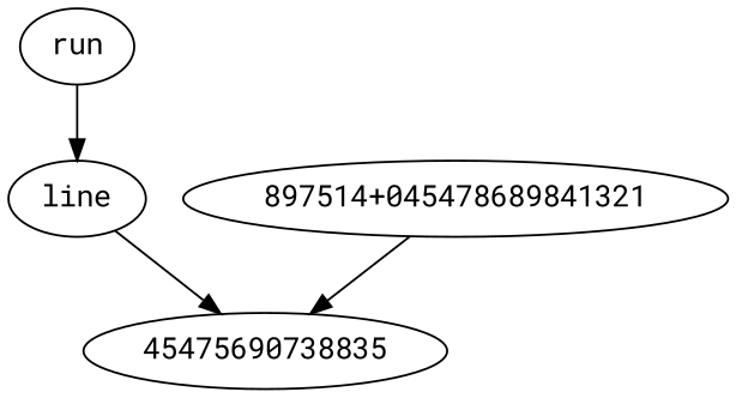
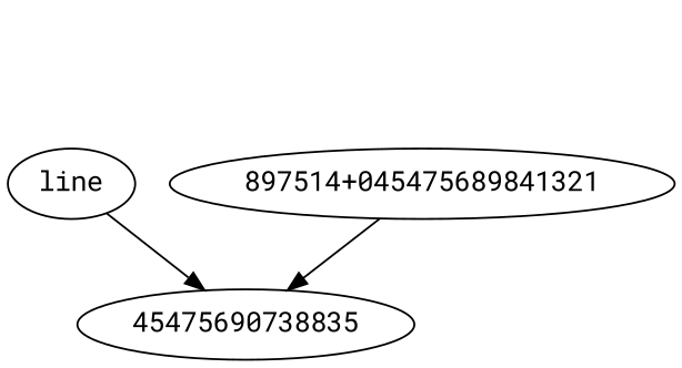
  digraph {
    fontname="Roboto Mono"
    node [fontname="Roboto Mono"]
    edge [fontname="Roboto Mono"]
-   n1 [label=run]
    n2 [label=line]
    n3 [label=45475690738835]
-   n4 [label="897514+045478689841321"]
-   n1 -> n2
+   n4 [label="897514+045475689841321"]
    n2 -> n3
    n4 -> n3
  }
